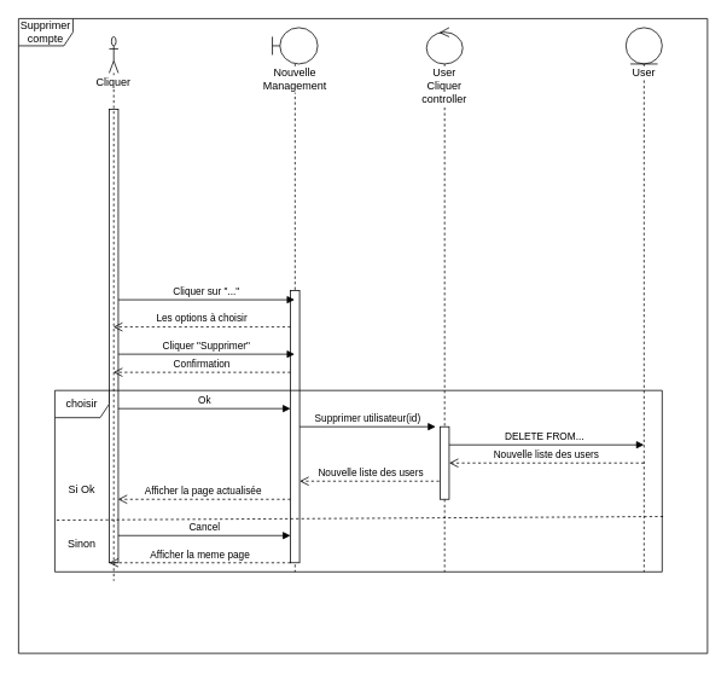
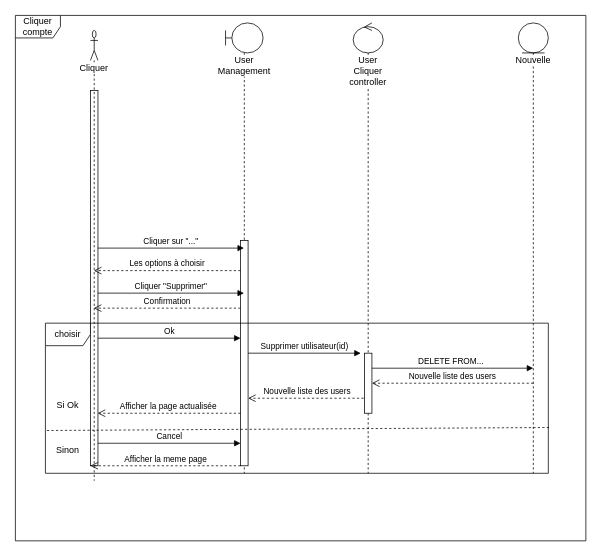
  <mxCell id="0" />
  <mxCell id="1" parent="0" />
  <mxCell id="2" value="" style="html=1;points=[];perimeter=orthogonalPerimeter;" parent="1" vertex="1"><mxGeometry x="120" y="120" width="10" height="500" as="geometry" /></mxCell>
- <mxCell id="3" value="Supprimer&lt;br&gt;compte&lt;br&gt;" style="shape=umlFrame;whiteSpace=wrap;html=1;" parent="1" vertex="1"><mxGeometry x="20" y="20" width="760" height="700" as="geometry" /></mxCell>
+ <mxCell id="3" value="Cliquer&lt;br&gt;compte&lt;br&gt;" style="shape=umlFrame;whiteSpace=wrap;html=1;" parent="1" vertex="1"><mxGeometry x="20" y="20" width="760" height="700" as="geometry" /></mxCell>
  <mxCell id="4" value="Cliquer" style="shape=umlLifeline;participant=umlActor;perimeter=lifelinePerimeter;whiteSpace=wrap;html=1;container=1;collapsible=0;recursiveResize=0;verticalAlign=top;spacingTop=36;labelBackgroundColor=#ffffff;outlineConnect=0;" parent="1" vertex="1"><mxGeometry x="120" y="40" width="10" height="600" as="geometry" /></mxCell>
  <mxCell id="5" value="User Cliquer controller" style="shape=umlLifeline;participant=umlControl;perimeter=lifelinePerimeter;whiteSpace=wrap;html=1;container=1;collapsible=0;recursiveResize=0;verticalAlign=top;spacingTop=36;labelBackgroundColor=#ffffff;outlineConnect=0;" parent="1" vertex="1"><mxGeometry x="470" y="30" width="40" height="600" as="geometry" /></mxCell>
- <mxCell id="6" value="User" style="shape=umlLifeline;participant=umlEntity;perimeter=lifelinePerimeter;whiteSpace=wrap;html=1;container=1;collapsible=0;recursiveResize=0;verticalAlign=top;spacingTop=36;labelBackgroundColor=#ffffff;outlineConnect=0;" parent="1" vertex="1"><mxGeometry x="690" y="30" width="40" height="600" as="geometry" /></mxCell>
- <mxCell id="7" value="Nouvelle Management" style="shape=umlLifeline;participant=umlBoundary;perimeter=lifelinePerimeter;whiteSpace=wrap;html=1;container=1;collapsible=0;recursiveResize=0;verticalAlign=top;spacingTop=36;labelBackgroundColor=#ffffff;outlineConnect=0;" parent="1" vertex="1"><mxGeometry x="300" y="30" width="50" height="600" as="geometry" /></mxCell>
+ <mxCell id="6" value="Nouvelle" style="shape=umlLifeline;participant=umlEntity;perimeter=lifelinePerimeter;whiteSpace=wrap;html=1;container=1;collapsible=0;recursiveResize=0;verticalAlign=top;spacingTop=36;labelBackgroundColor=#ffffff;outlineConnect=0;" parent="1" vertex="1"><mxGeometry x="690" y="30" width="40" height="600" as="geometry" /></mxCell>
+ <mxCell id="7" value="User Management" style="shape=umlLifeline;participant=umlBoundary;perimeter=lifelinePerimeter;whiteSpace=wrap;html=1;container=1;collapsible=0;recursiveResize=0;verticalAlign=top;spacingTop=36;labelBackgroundColor=#ffffff;outlineConnect=0;" parent="1" vertex="1"><mxGeometry x="300" y="30" width="50" height="600" as="geometry" /></mxCell>
  <mxCell id="8" value="" style="html=1;points=[];perimeter=orthogonalPerimeter;" parent="7" vertex="1"><mxGeometry x="20" y="290" width="10" height="300" as="geometry" /></mxCell>
  <mxCell id="9" value="Cliquer sur &quot;...&quot;" style="html=1;verticalAlign=bottom;endArrow=block;" parent="1" target="7" edge="1"><mxGeometry width="80" relative="1" as="geometry"><mxPoint x="130" y="330" as="sourcePoint" /><mxPoint x="210" y="330" as="targetPoint" /></mxGeometry></mxCell>
  <mxCell id="10" value="Les options à choisir" style="html=1;verticalAlign=bottom;endArrow=open;dashed=1;endSize=8;" parent="1" target="4" edge="1"><mxGeometry relative="1" as="geometry"><mxPoint x="320" y="360" as="sourcePoint" /><mxPoint x="240" y="360" as="targetPoint" /></mxGeometry></mxCell>
  <mxCell id="11" value="Cliquer &quot;Supprimer&quot;" style="html=1;verticalAlign=bottom;endArrow=block;" parent="1" target="7" edge="1"><mxGeometry width="80" relative="1" as="geometry"><mxPoint x="130" y="390" as="sourcePoint" /><mxPoint x="210" y="390" as="targetPoint" /></mxGeometry></mxCell>
  <mxCell id="12" value="Confirmation" style="html=1;verticalAlign=bottom;endArrow=open;dashed=1;endSize=8;" parent="1" target="4" edge="1"><mxGeometry relative="1" as="geometry"><mxPoint x="320" y="410" as="sourcePoint" /><mxPoint x="240" y="410" as="targetPoint" /></mxGeometry></mxCell>
  <mxCell id="13" value="choisir" style="shape=umlFrame;whiteSpace=wrap;html=1;" parent="1" vertex="1"><mxGeometry x="60" y="430" width="670" height="200" as="geometry" /></mxCell>
  <mxCell id="14" value="Si Ok" style="text;html=1;strokeColor=none;fillColor=none;align=center;verticalAlign=middle;whiteSpace=wrap;rounded=0;" parent="1" vertex="1"><mxGeometry x="70" y="530" width="40" height="20" as="geometry" /></mxCell>
  <mxCell id="15" value="Ok" style="html=1;verticalAlign=bottom;endArrow=block;entryX=0.388;entryY=0.1;entryDx=0;entryDy=0;entryPerimeter=0;" parent="1" target="13" edge="1"><mxGeometry width="80" relative="1" as="geometry"><mxPoint x="130" y="450" as="sourcePoint" /><mxPoint x="210" y="450" as="targetPoint" /></mxGeometry></mxCell>
  <mxCell id="16" value="Supprimer utilisateur(id)" style="html=1;verticalAlign=bottom;endArrow=block;entryX=0.627;entryY=0.2;entryDx=0;entryDy=0;entryPerimeter=0;" parent="1" target="13" edge="1"><mxGeometry width="80" relative="1" as="geometry"><mxPoint x="330" y="470" as="sourcePoint" /><mxPoint x="410" y="470" as="targetPoint" /></mxGeometry></mxCell>
  <mxCell id="17" value="DELETE FROM..." style="html=1;verticalAlign=bottom;endArrow=block;entryX=0.97;entryY=0.3;entryDx=0;entryDy=0;entryPerimeter=0;" parent="1" target="13" edge="1"><mxGeometry width="80" relative="1" as="geometry"><mxPoint x="490" y="490" as="sourcePoint" /><mxPoint x="570" y="490" as="targetPoint" /></mxGeometry></mxCell>
  <mxCell id="18" value="Nouvelle liste des users" style="html=1;verticalAlign=bottom;endArrow=open;dashed=1;endSize=8;" parent="1" target="25" edge="1"><mxGeometry relative="1" as="geometry"><mxPoint x="710" y="510" as="sourcePoint" /><mxPoint x="490" y="510" as="targetPoint" /></mxGeometry></mxCell>
  <mxCell id="19" value="Nouvelle liste des users&amp;nbsp;" style="html=1;verticalAlign=bottom;endArrow=open;dashed=1;endSize=8;entryX=0.403;entryY=0.5;entryDx=0;entryDy=0;entryPerimeter=0;" parent="1" target="13" edge="1"><mxGeometry relative="1" as="geometry"><mxPoint x="490" y="530" as="sourcePoint" /><mxPoint x="410" y="530" as="targetPoint" /></mxGeometry></mxCell>
  <mxCell id="20" value="Afficher la page actualisée&amp;nbsp;" style="html=1;verticalAlign=bottom;endArrow=open;dashed=1;endSize=8;entryX=0.104;entryY=0.6;entryDx=0;entryDy=0;entryPerimeter=0;" parent="1" target="13" edge="1"><mxGeometry relative="1" as="geometry"><mxPoint x="320" y="550" as="sourcePoint" /><mxPoint x="240" y="550" as="targetPoint" /></mxGeometry></mxCell>
  <mxCell id="21" value="Sinon" style="text;html=1;strokeColor=none;fillColor=none;align=center;verticalAlign=middle;whiteSpace=wrap;rounded=0;" parent="1" vertex="1"><mxGeometry x="70" y="590" width="40" height="20" as="geometry" /></mxCell>
  <mxCell id="22" value="Cancel" style="html=1;verticalAlign=bottom;endArrow=block;entryX=0.388;entryY=0.8;entryDx=0;entryDy=0;entryPerimeter=0;" parent="1" target="13" edge="1"><mxGeometry width="80" relative="1" as="geometry"><mxPoint x="130" y="590" as="sourcePoint" /><mxPoint x="210" y="590" as="targetPoint" /></mxGeometry></mxCell>
  <mxCell id="23" value="Afficher la meme page" style="html=1;verticalAlign=bottom;endArrow=open;dashed=1;endSize=8;" parent="1" edge="1"><mxGeometry relative="1" as="geometry"><mxPoint x="320" y="620" as="sourcePoint" /><mxPoint x="120" y="620" as="targetPoint" /></mxGeometry></mxCell>
  <mxCell id="24" value="" style="endArrow=none;dashed=1;html=1;exitX=0.003;exitY=0.715;exitDx=0;exitDy=0;exitPerimeter=0;entryX=1.004;entryY=0.695;entryDx=0;entryDy=0;entryPerimeter=0;" parent="1" source="13" target="13" edge="1"><mxGeometry width="50" height="50" relative="1" as="geometry"><mxPoint x="90" y="580" as="sourcePoint" /><mxPoint x="140" y="530" as="targetPoint" /></mxGeometry></mxCell>
  <mxCell id="25" value="" style="html=1;points=[];perimeter=orthogonalPerimeter;" parent="1" vertex="1"><mxGeometry x="485" y="470" width="10" height="80" as="geometry" /></mxCell>
